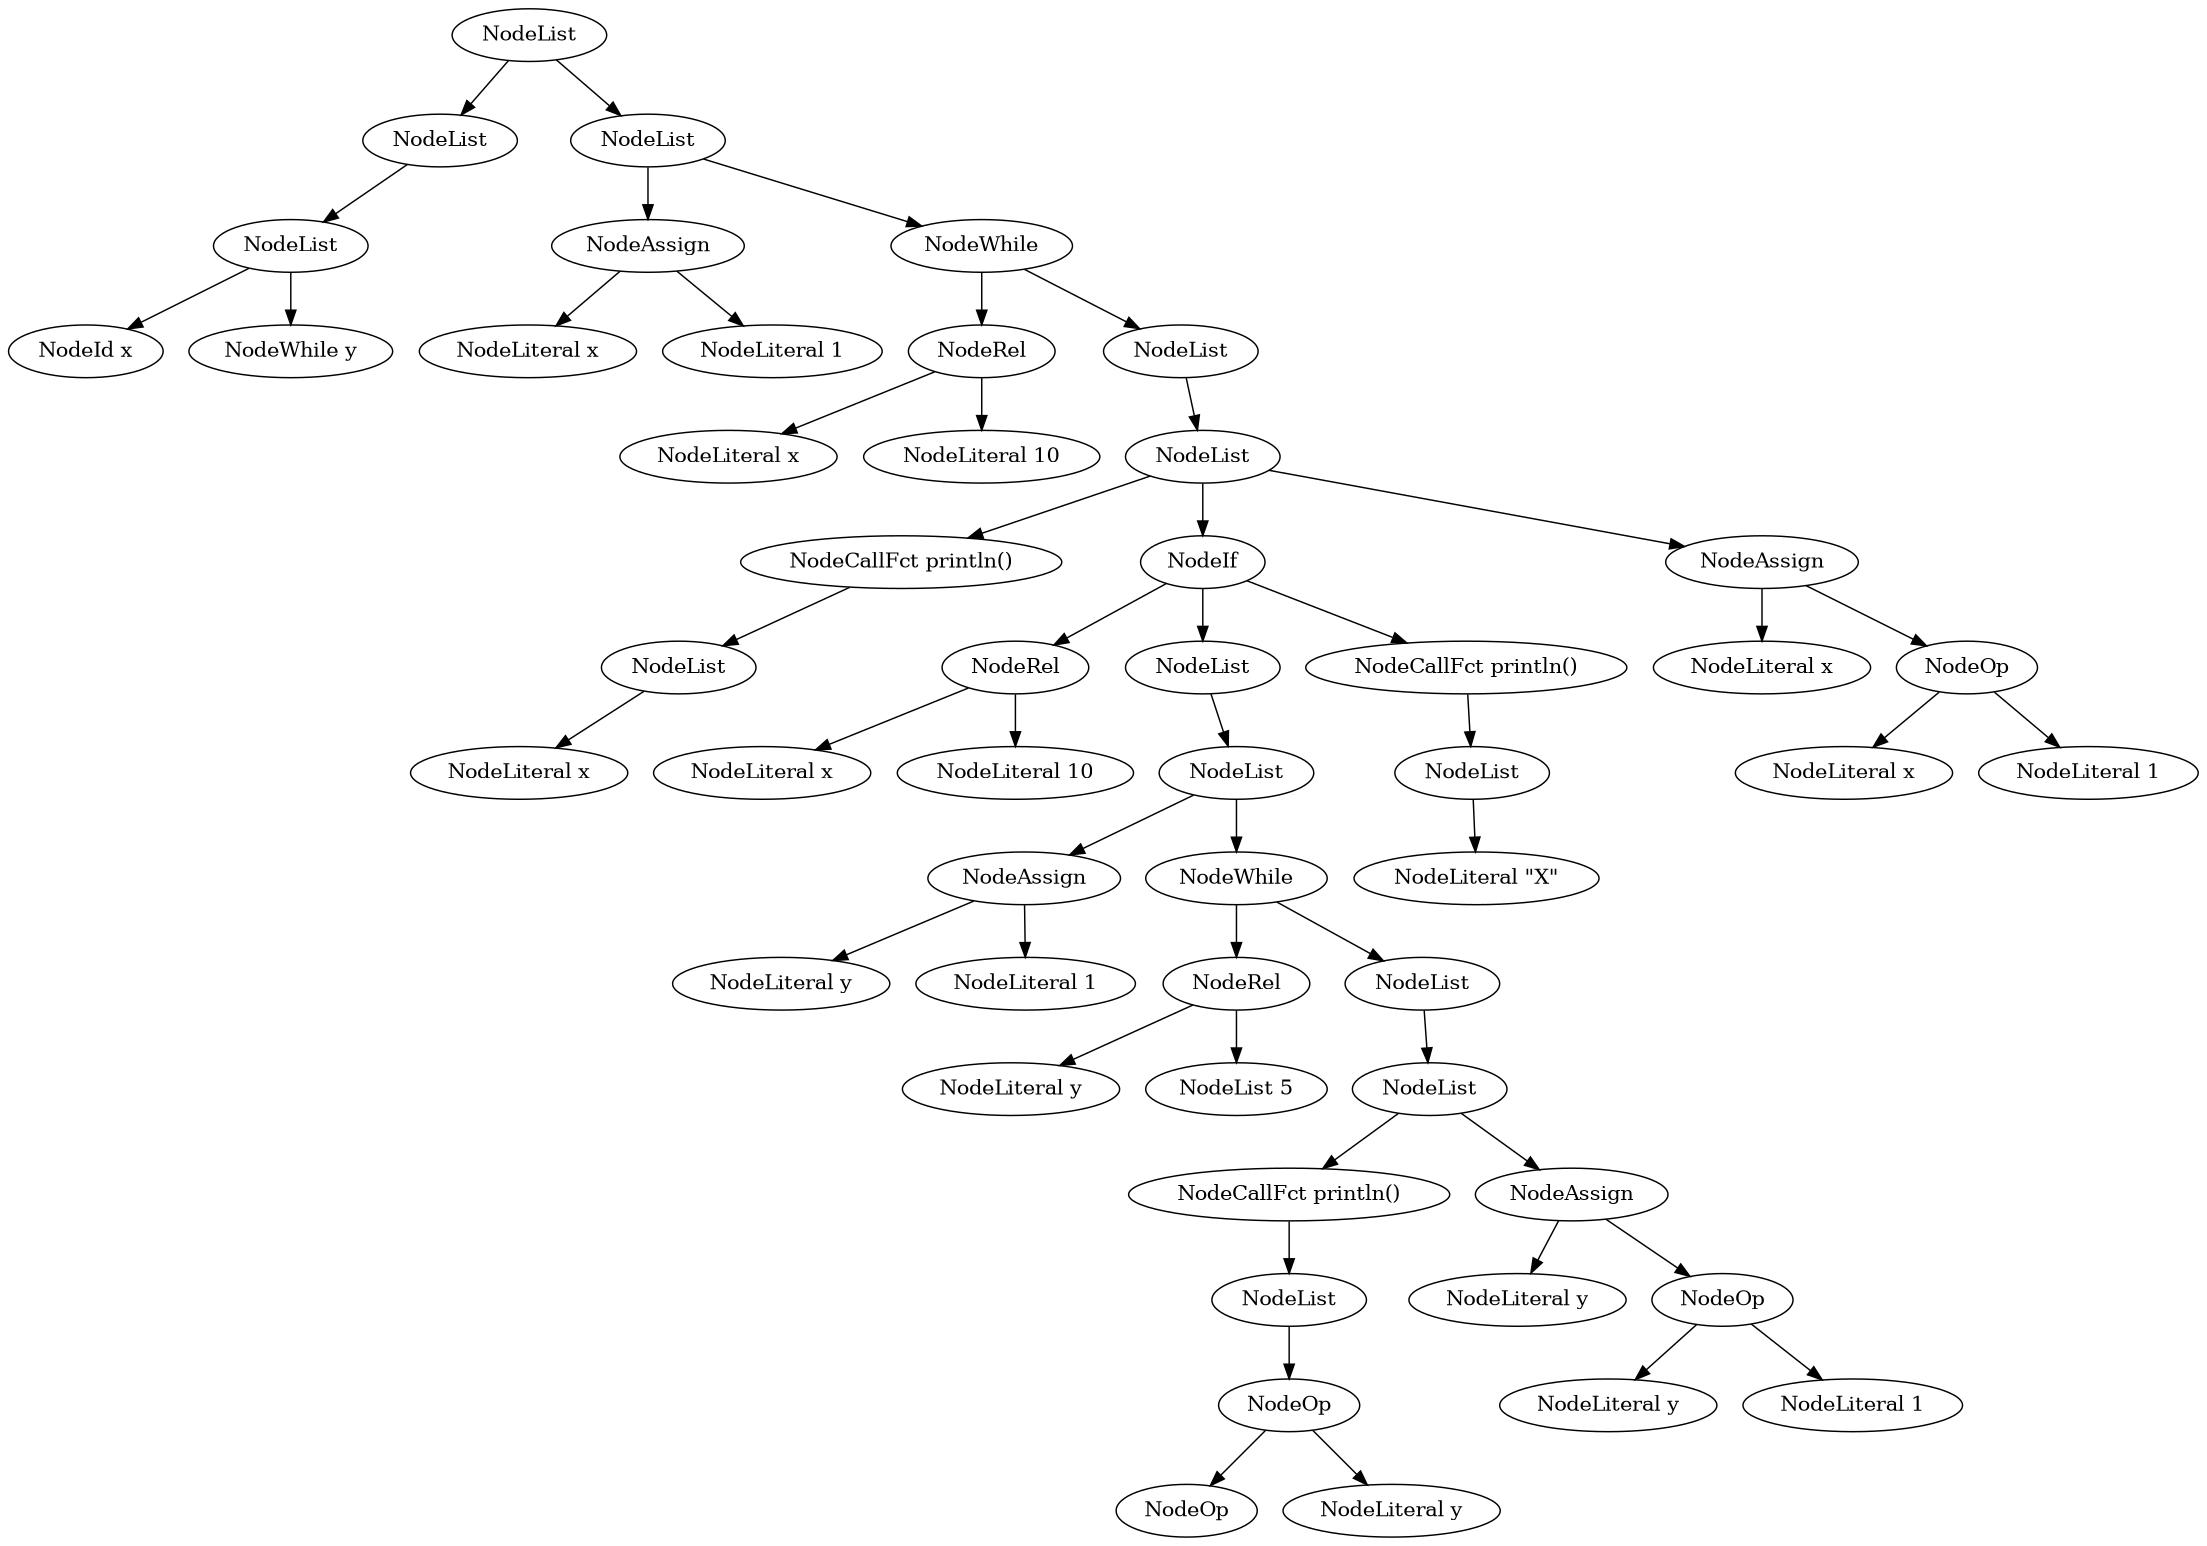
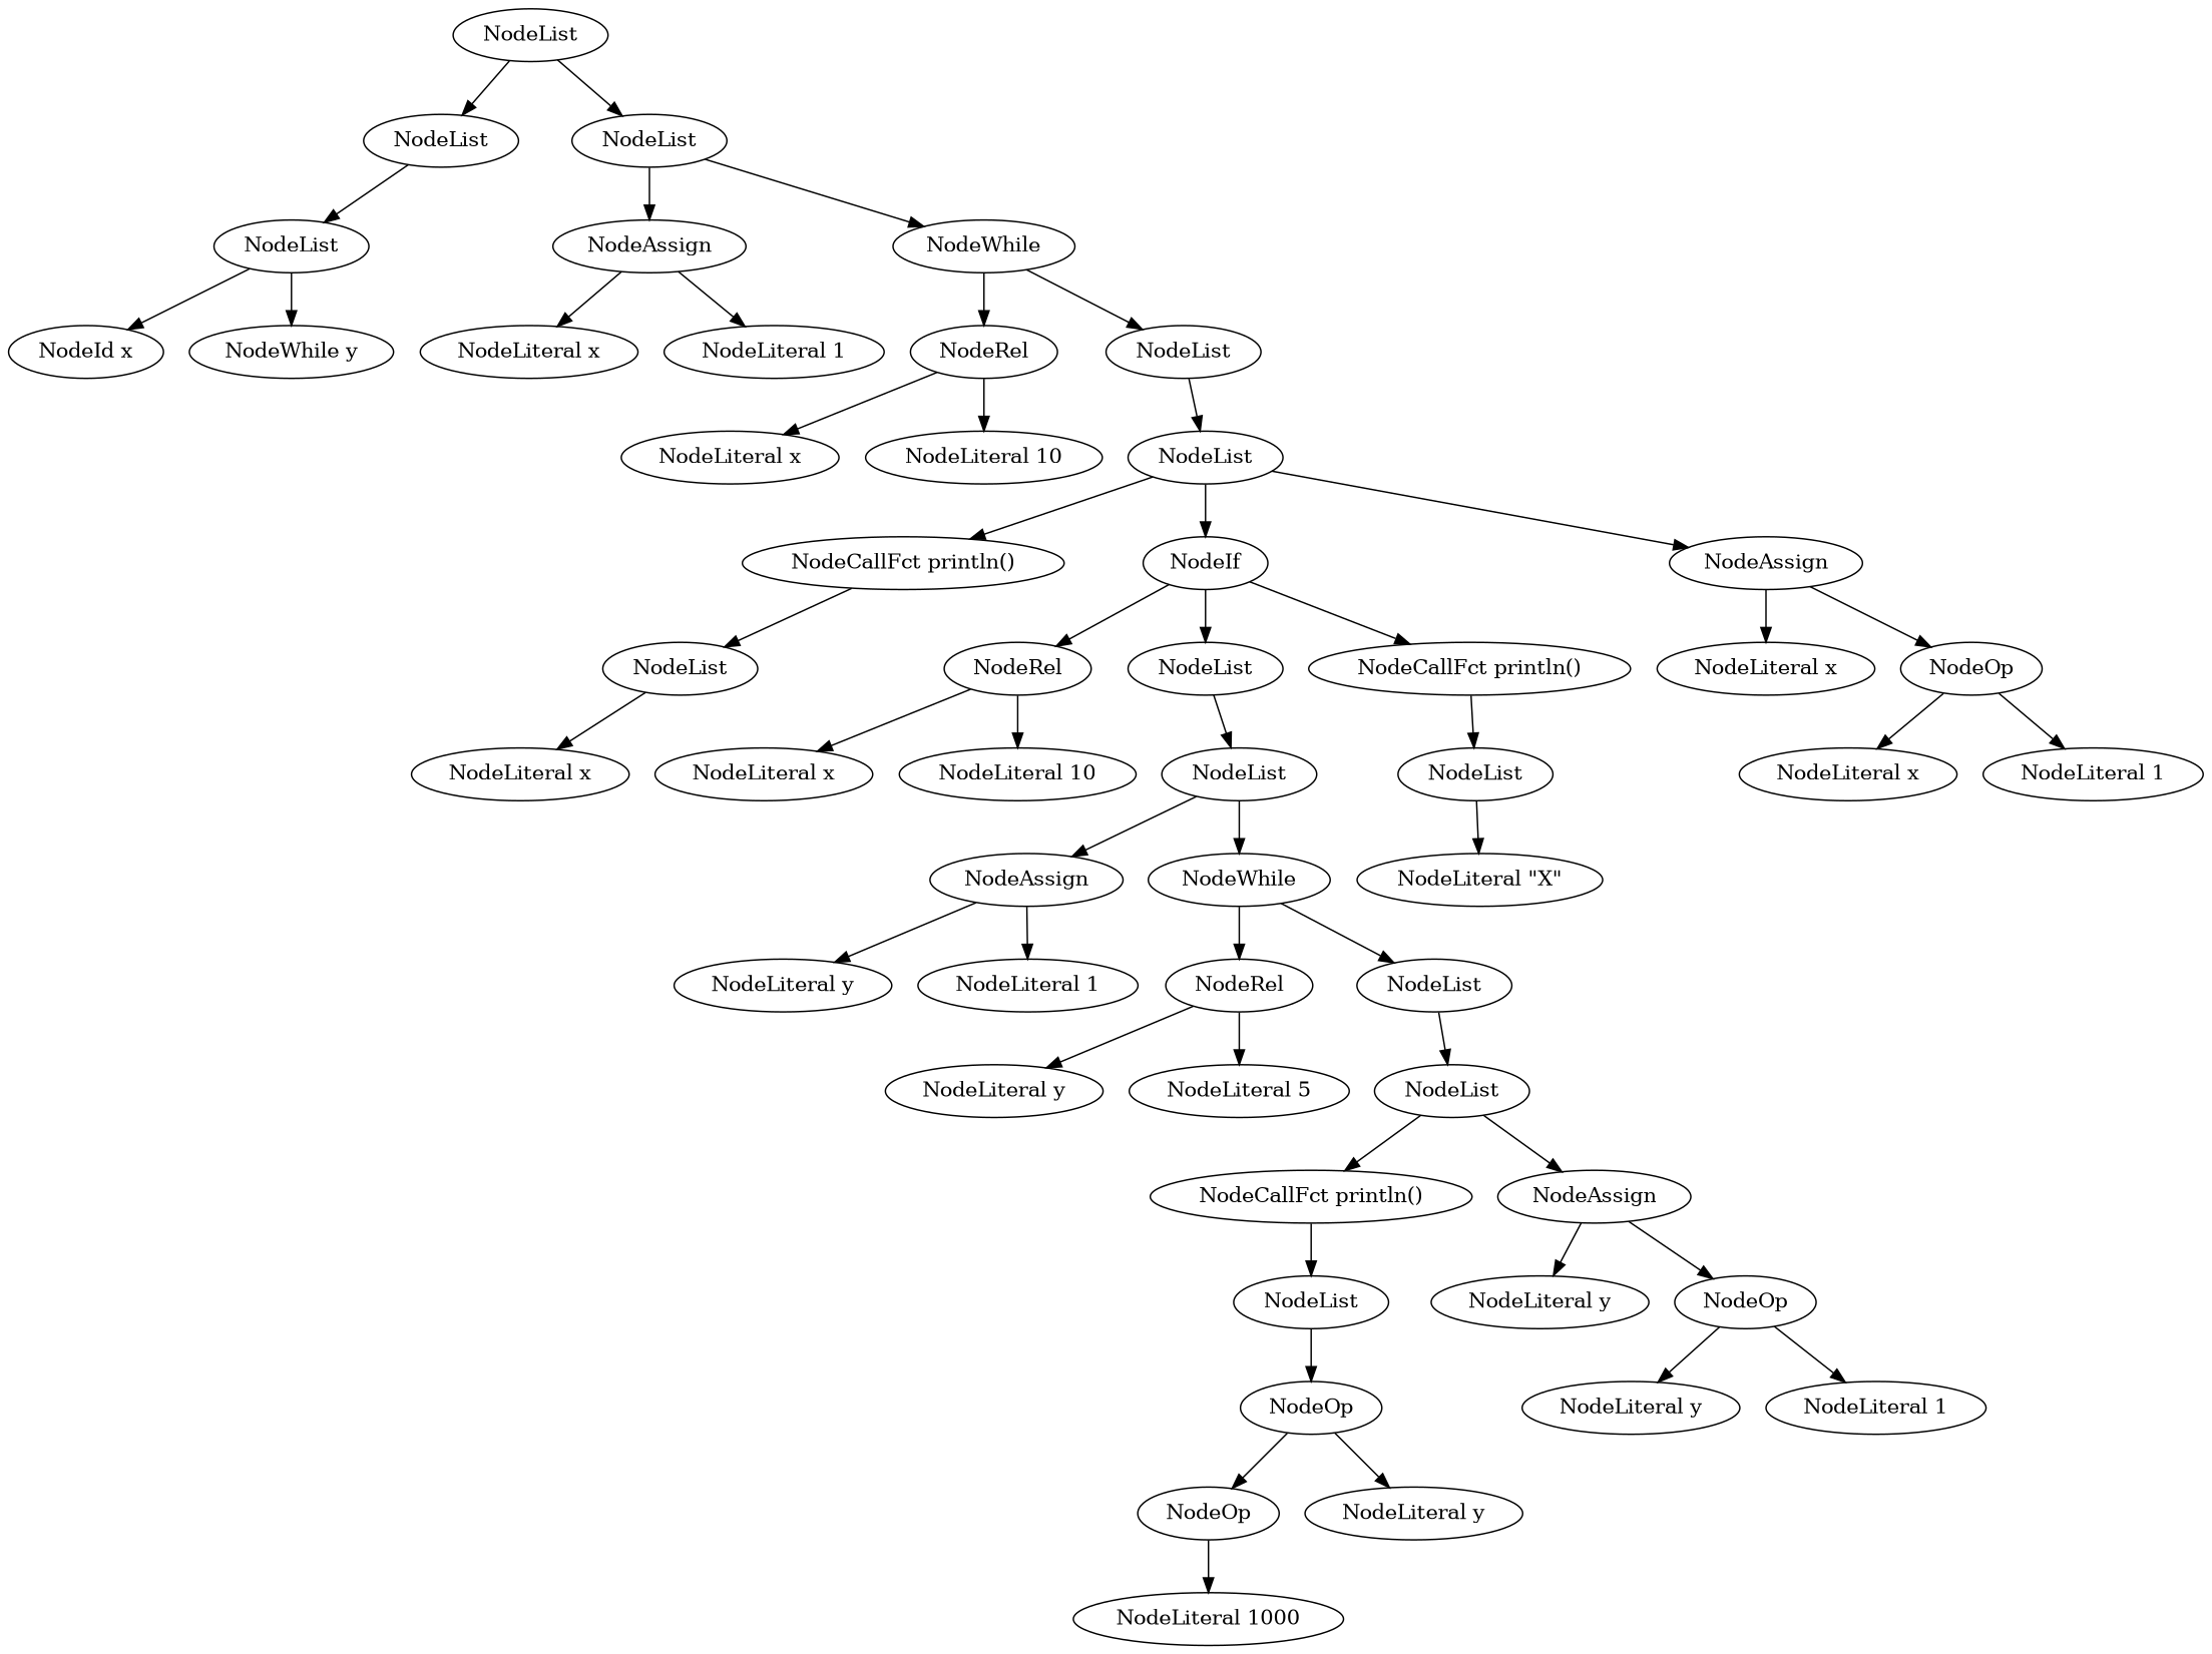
  digraph {
    node [shape=ellipse]
    n1 [label=NodeList]
    n2 [label=NodeList]
    n3 [label=NodeList]
    n4 [label=NodeList]
    n5 [label=NodeAssign]
    n6 [label=NodeWhile]
    n7 [label="NodeId x"]
    n8 [label="NodeWhile y"]
    n9 [label="NodeLiteral x"]
    n10 [label="NodeLiteral 1"]
    n11 [label=NodeRel]
    n12 [label=NodeList]
    n13 [label="NodeLiteral x"]
    n14 [label="NodeLiteral 10"]
    n15 [label=NodeList]
    n16 [label="NodeCallFct println()"]
    n17 [label=NodeIf]
    n18 [label=NodeAssign]
    n19 [label=NodeList]
    n20 [label=NodeRel]
    n21 [label=NodeList]
    n22 [label="NodeCallFct println()"]
    n23 [label="NodeLiteral x"]
    n24 [label=NodeOp]
    n25 [label="NodeLiteral x"]
    n26 [label="NodeLiteral x"]
    n27 [label="NodeLiteral 10"]
    n28 [label=NodeList]
    n29 [label=NodeList]
    n30 [label=NodeAssign]
    n31 [label=NodeWhile]
    n32 [label="NodeLiteral y"]
    n33 [label="NodeLiteral 1"]
    n34 [label=NodeRel]
    n35 [label=NodeList]
    n36 [label="NodeLiteral y"]
-   n37 [label="NodeList 5"]
+   n37 [label="NodeLiteral 5"]
    n38 [label=NodeList]
    n39 [label="NodeCallFct println()"]
    n40 [label=NodeAssign]
    n41 [label=NodeList]
    n42 [label="NodeLiteral y"]
    n43 [label=NodeOp]
    n44 [label=NodeOp]
    n45 [label=NodeOp]
    n46 [label="NodeLiteral y"]
+   n47 [label="NodeLiteral 1000"]
    n48 [label="NodeLiteral y"]
    n49 [label="NodeLiteral 1"]
    n50 [label="NodeLiteral \"X\""]
    n51 [label="NodeLiteral x"]
    n52 [label="NodeLiteral 1"]
    n1 -> n2
    n1 -> n3
    n2 -> n4
    n3 -> n5
    n3 -> n6
    n4 -> n7
    n4 -> n8
    n5 -> n9
    n5 -> n10
    n6 -> n11
    n6 -> n12
    n11 -> n13
    n11 -> n14
    n12 -> n15
    n15 -> n16
    n15 -> n17
    n15 -> n18
    n16 -> n19
    n17 -> n20
    n17 -> n21
    n17 -> n22
    n18 -> n23
    n18 -> n24
    n19 -> n25
    n20 -> n26
    n20 -> n27
    n21 -> n28
    n22 -> n29
    n24 -> n51
    n24 -> n52
    n28 -> n30
    n28 -> n31
    n29 -> n50
    n30 -> n32
    n30 -> n33
    n31 -> n34
    n31 -> n35
    n34 -> n36
    n34 -> n37
    n35 -> n38
    n38 -> n39
    n38 -> n40
    n39 -> n41
    n40 -> n42
    n40 -> n43
    n41 -> n44
    n43 -> n48
    n43 -> n49
    n44 -> n45
    n44 -> n46
+   n45 -> n47
  }
